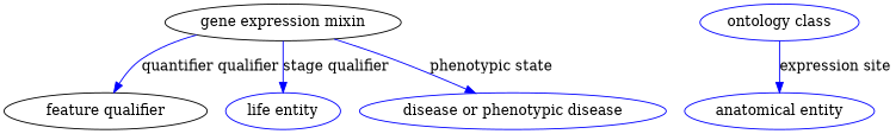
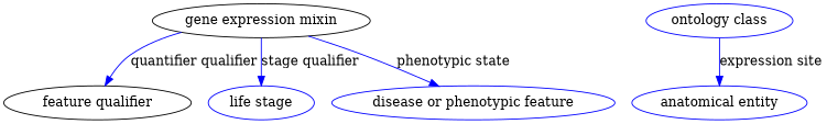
  digraph {
    node [color=blue]
    edge [color=blue style=solid]
    n1 [height=0.5 label="gene expression mixin" width=3.1955 color=""]
    n2 [height=0.5 label="feature qualifier" width=2.7442 color=""]
-   n3 [height=0.5 label="life entity" width=1.4985]
-   n4 [height=0.5 label="disease or phenotypic disease" width=4.1524]
+   n3 [height=0.5 label="life stage" width=1.4985]
+   n4 [height=0.5 label="disease or phenotypic feature" width=4.1524]
    n5 [height=0.5 label="anatomical entity" width=2.5637]
    n6 [height=0.5 label="ontology class" width=2.1484]
    n1 -> n2 [label="quantifier qualifier"]
    n1 -> n3 [label="stage qualifier"]
    n1 -> n4 [label="phenotypic state"]
    n6 -> n5 [label="expression site"]
  }
